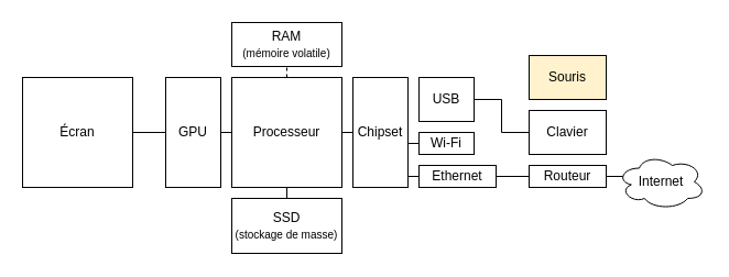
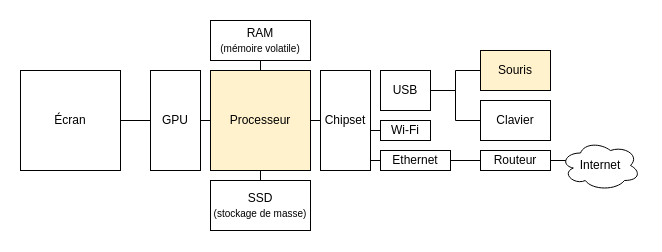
  <mxCell id="0" />
  <mxCell id="1" parent="0" />
  <mxCell id="2" style="edgeStyle=orthogonalEdgeStyle;rounded=0;orthogonalLoop=1;jettySize=auto;html=1;exitX=0;exitY=0.5;exitDx=0;exitDy=0;entryX=1;entryY=0.5;entryDx=0;entryDy=0;endArrow=none;endFill=0;" edge="1" parent="1" source="6" target="10"><mxGeometry relative="1" as="geometry" /></mxCell>
- <mxCell id="3" style="edgeStyle=orthogonalEdgeStyle;rounded=0;orthogonalLoop=1;jettySize=auto;html=1;exitX=0.5;exitY=0;exitDx=0;exitDy=0;entryX=0.5;entryY=1;entryDx=0;entryDy=0;endArrow=none;endFill=0;dashed=1;" edge="1" parent="1" source="6" target="7"><mxGeometry relative="1" as="geometry" /></mxCell>
+ <mxCell id="3" style="edgeStyle=orthogonalEdgeStyle;rounded=0;orthogonalLoop=1;jettySize=auto;html=1;exitX=0.5;exitY=0;exitDx=0;exitDy=0;entryX=0.5;entryY=1;entryDx=0;entryDy=0;endArrow=none;endFill=0;" edge="1" parent="1" source="6" target="7"><mxGeometry relative="1" as="geometry" /></mxCell>
  <mxCell id="4" style="edgeStyle=orthogonalEdgeStyle;rounded=0;orthogonalLoop=1;jettySize=auto;html=1;exitX=0.5;exitY=1;exitDx=0;exitDy=0;entryX=0.5;entryY=0;entryDx=0;entryDy=0;endArrow=none;endFill=0;" edge="1" parent="1" source="6" target="8"><mxGeometry relative="1" as="geometry" /></mxCell>
  <mxCell id="5" style="edgeStyle=orthogonalEdgeStyle;rounded=0;orthogonalLoop=1;jettySize=auto;html=1;exitX=1;exitY=0.5;exitDx=0;exitDy=0;entryX=0;entryY=0.5;entryDx=0;entryDy=0;endArrow=none;endFill=0;" edge="1" parent="1" source="6" target="15"><mxGeometry relative="1" as="geometry" /></mxCell>
- <mxCell id="6" value="Processeur" style="rounded=0;whiteSpace=wrap;html=1;" vertex="1" parent="1"><mxGeometry x="210" y="70" width="100" height="100" as="geometry" /></mxCell>
+ <mxCell id="6" value="Processeur" style="rounded=0;whiteSpace=wrap;html=1;fillColor=#fff2cc;" vertex="1" parent="1"><mxGeometry x="210" y="70" width="100" height="100" as="geometry" /></mxCell>
  <mxCell id="7" value="RAM&lt;br&gt;&lt;font style=&quot;font-size: 10px;&quot;&gt;(mémoire volatile)&lt;/font&gt;" style="rounded=0;whiteSpace=wrap;html=1;" vertex="1" parent="1"><mxGeometry x="210" y="20" width="100" height="40" as="geometry" /></mxCell>
  <mxCell id="8" value="SSD&lt;br&gt;&lt;font style=&quot;font-size: 10px;&quot;&gt;(stockage de masse)&lt;/font&gt;" style="rounded=0;whiteSpace=wrap;html=1;" vertex="1" parent="1"><mxGeometry x="210" y="180" width="100" height="50" as="geometry" /></mxCell>
  <mxCell id="9" style="edgeStyle=orthogonalEdgeStyle;rounded=0;orthogonalLoop=1;jettySize=auto;html=1;exitX=0;exitY=0.5;exitDx=0;exitDy=0;entryX=1;entryY=0.5;entryDx=0;entryDy=0;endArrow=none;endFill=0;" edge="1" parent="1" source="10" target="11"><mxGeometry relative="1" as="geometry" /></mxCell>
  <mxCell id="10" value="GPU" style="rounded=0;whiteSpace=wrap;html=1;" vertex="1" parent="1"><mxGeometry x="150" y="70" width="50" height="100" as="geometry" /></mxCell>
  <mxCell id="11" value="Écran" style="rounded=0;whiteSpace=wrap;html=1;" vertex="1" parent="1"><mxGeometry x="20" y="70" width="100" height="100" as="geometry" /></mxCell>
  <mxCell id="12" style="edgeStyle=orthogonalEdgeStyle;rounded=0;orthogonalLoop=1;jettySize=auto;html=1;exitX=1;exitY=0.5;exitDx=0;exitDy=0;entryX=0;entryY=0.5;entryDx=0;entryDy=0;endArrow=none;endFill=0;" edge="1" parent="1" source="14" target="20"><mxGeometry relative="1" as="geometry" /></mxCell>
+ <mxCell id="13" style="edgeStyle=orthogonalEdgeStyle;rounded=0;orthogonalLoop=1;jettySize=auto;html=1;exitX=1;exitY=0.5;exitDx=0;exitDy=0;entryX=0;entryY=0.5;entryDx=0;entryDy=0;endArrow=none;endFill=0;" edge="1" parent="1" source="14" target="19"><mxGeometry relative="1" as="geometry" /></mxCell>
  <mxCell id="14" value="USB" style="rounded=0;whiteSpace=wrap;html=1;" vertex="1" parent="1"><mxGeometry x="380" y="70" width="50" height="40" as="geometry" /></mxCell>
  <mxCell id="15" value="Chipset" style="rounded=0;whiteSpace=wrap;html=1;" vertex="1" parent="1"><mxGeometry x="320" y="70" width="50" height="100" as="geometry" /></mxCell>
  <mxCell id="16" style="edgeStyle=orthogonalEdgeStyle;rounded=0;orthogonalLoop=1;jettySize=auto;html=1;exitX=1;exitY=0.5;exitDx=0;exitDy=0;endArrow=none;endFill=0;" edge="1" parent="1" source="17" target="22"><mxGeometry relative="1" as="geometry" /></mxCell>
  <mxCell id="17" value="Ethernet" style="rounded=0;whiteSpace=wrap;html=1;" vertex="1" parent="1"><mxGeometry x="380" y="150" width="70" height="20" as="geometry" /></mxCell>
  <mxCell id="18" value="Wi-Fi" style="rounded=0;whiteSpace=wrap;html=1;" vertex="1" parent="1"><mxGeometry x="380" y="120" width="50" height="20" as="geometry" /></mxCell>
  <mxCell id="19" value="Souris" style="rounded=0;whiteSpace=wrap;html=1;fillColor=#fff2cc;" vertex="1" parent="1"><mxGeometry x="480" y="50" width="70" height="40" as="geometry" /></mxCell>
  <mxCell id="20" value="Clavier" style="rounded=0;whiteSpace=wrap;html=1;" vertex="1" parent="1"><mxGeometry x="480" y="100" width="70" height="40" as="geometry" /></mxCell>
  <mxCell id="21" style="edgeStyle=orthogonalEdgeStyle;rounded=0;orthogonalLoop=1;jettySize=auto;html=1;exitX=1;exitY=0.5;exitDx=0;exitDy=0;endArrow=none;endFill=0;entryX=0.07;entryY=0.4;entryDx=0;entryDy=0;entryPerimeter=0;" edge="1" parent="1" source="22" target="23"><mxGeometry relative="1" as="geometry" /></mxCell>
  <mxCell id="22" value="Routeur" style="rounded=0;whiteSpace=wrap;html=1;" vertex="1" parent="1"><mxGeometry x="480" y="150" width="70" height="20" as="geometry" /></mxCell>
  <mxCell id="23" value="Internet" style="ellipse;shape=cloud;whiteSpace=wrap;html=1;" vertex="1" parent="1"><mxGeometry x="560" y="140" width="80" height="50" as="geometry" /></mxCell>
  <mxCell id="24" style="edgeStyle=orthogonalEdgeStyle;rounded=0;orthogonalLoop=1;jettySize=auto;html=1;exitX=0;exitY=0.5;exitDx=0;exitDy=0;entryX=0.999;entryY=0.586;entryDx=0;entryDy=0;entryPerimeter=0;endArrow=none;endFill=0;" edge="1" parent="1" source="18" target="15"><mxGeometry relative="1" as="geometry" /></mxCell>
  <mxCell id="25" style="edgeStyle=orthogonalEdgeStyle;rounded=0;orthogonalLoop=1;jettySize=auto;html=1;exitX=0;exitY=0.5;exitDx=0;exitDy=0;entryX=0.999;entryY=0.889;entryDx=0;entryDy=0;entryPerimeter=0;endArrow=none;endFill=0;" edge="1" parent="1" source="17" target="15"><mxGeometry relative="1" as="geometry" /></mxCell>
